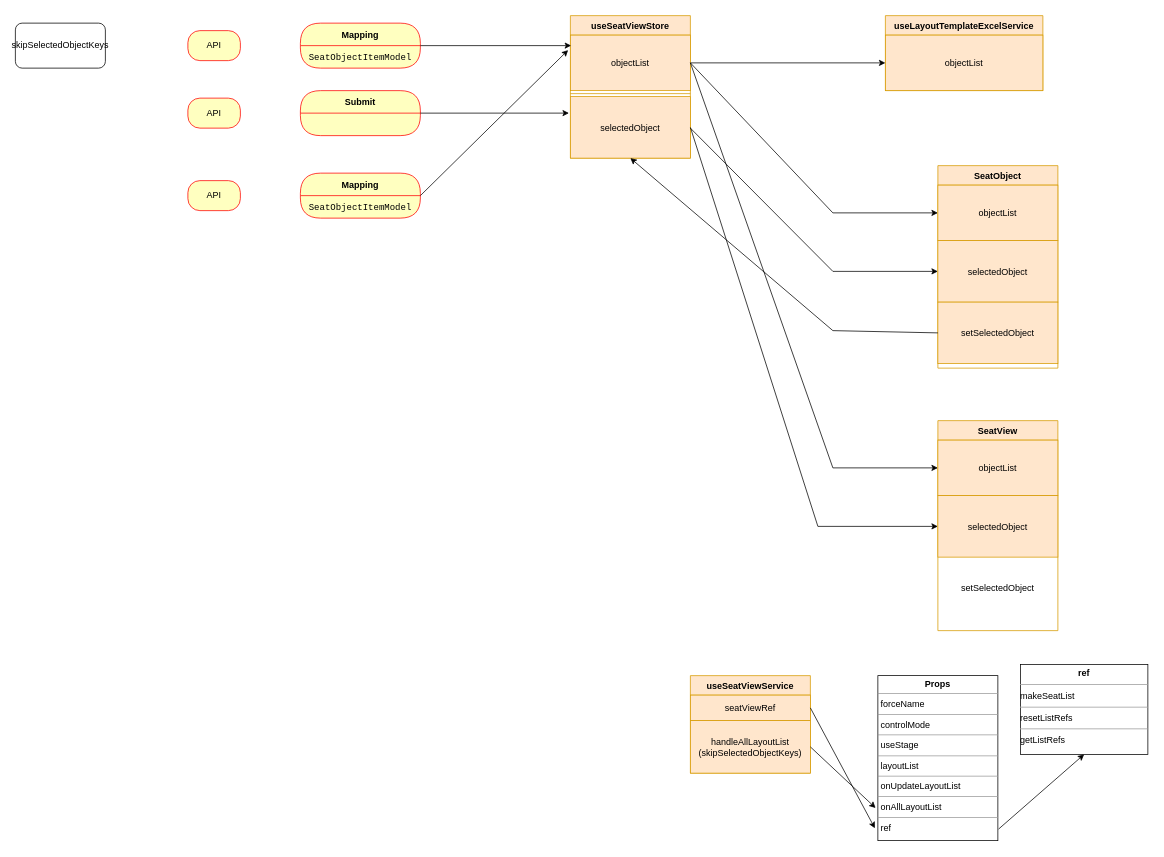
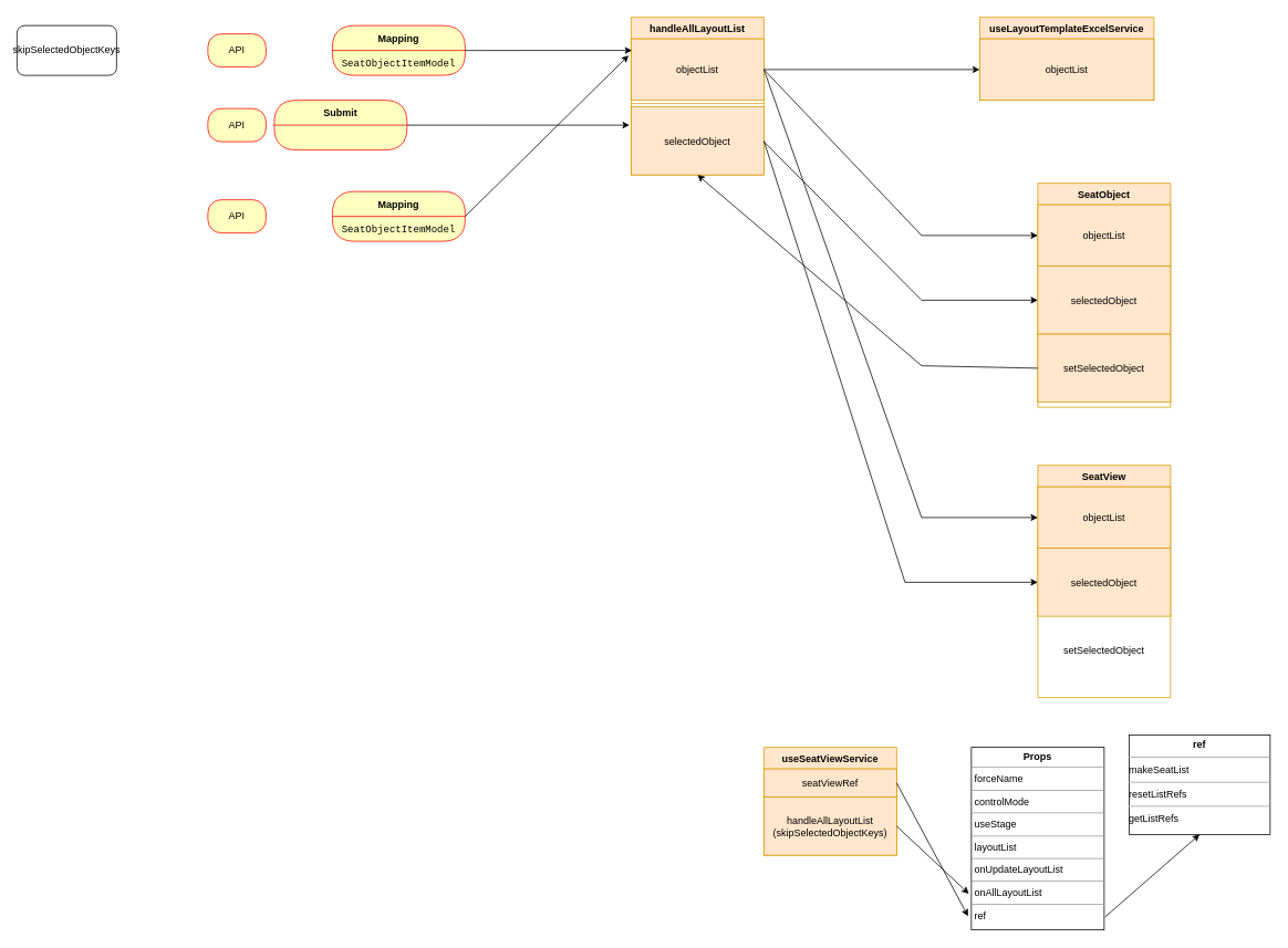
  <mxCell id="0" />
  <mxCell id="1" parent="0" />
- <mxCell id="2" value="useSeatViewStore" style="swimlane;fontStyle=1;align=center;verticalAlign=top;childLayout=stackLayout;horizontal=1;startSize=26;horizontalStack=0;resizeParent=1;resizeLast=0;collapsible=1;marginBottom=0;rounded=0;shadow=0;strokeWidth=1;fillColor=#ffe6cc;strokeColor=#d79b00;" parent="1" vertex="1"><mxGeometry x="760" y="20" width="160" height="190" as="geometry"><mxRectangle x="130" y="380" width="160" height="26" as="alternateBounds" /></mxGeometry></mxCell>
+ <mxCell id="2" value="handleAllLayoutList" style="swimlane;fontStyle=1;align=center;verticalAlign=top;childLayout=stackLayout;horizontal=1;startSize=26;horizontalStack=0;resizeParent=1;resizeLast=0;collapsible=1;marginBottom=0;rounded=0;shadow=0;strokeWidth=1;fillColor=#ffe6cc;strokeColor=#d79b00;" parent="1" vertex="1"><mxGeometry x="760" y="20" width="160" height="190" as="geometry"><mxRectangle x="130" y="380" width="160" height="26" as="alternateBounds" /></mxGeometry></mxCell>
  <mxCell id="3" value="objectList" style="text;align=center;verticalAlign=middle;spacingLeft=4;spacingRight=4;overflow=hidden;rotatable=0;points=[[0,0.5],[1,0.5]];portConstraint=eastwest;rounded=0;shadow=0;html=0;fillColor=#ffe6cc;strokeColor=#d79b00;" parent="2" vertex="1"><mxGeometry y="26" width="160" height="74" as="geometry" /></mxCell>
  <mxCell id="4" value="" style="line;html=1;strokeWidth=1;align=left;verticalAlign=middle;spacingTop=-1;spacingLeft=3;spacingRight=3;rotatable=0;labelPosition=right;points=[];portConstraint=eastwest;fillColor=#ffe6cc;strokeColor=#d79b00;" parent="2" vertex="1"><mxGeometry y="100" width="160" height="8" as="geometry" /></mxCell>
  <mxCell id="5" value="selectedObject" style="text;align=center;verticalAlign=middle;spacingLeft=4;spacingRight=4;overflow=hidden;rotatable=0;points=[[0,0.5],[1,0.5]];portConstraint=eastwest;fillColor=#ffe6cc;strokeColor=#d79b00;" parent="2" vertex="1"><mxGeometry y="108" width="160" height="82" as="geometry" /></mxCell>
  <mxCell id="6" value="skipSelectedObjectKeys" style="rounded=1;whiteSpace=wrap;html=1;" vertex="1" parent="1"><mxGeometry x="20" y="30" width="120" height="60" as="geometry" /></mxCell>
  <mxCell id="7" value="API" style="rounded=1;whiteSpace=wrap;html=1;arcSize=40;fontColor=#000000;fillColor=#ffffc0;strokeColor=#ff0000;" vertex="1" parent="1"><mxGeometry x="250" y="40" width="70" height="40" as="geometry" /></mxCell>
  <mxCell id="8" value="Mapping" style="swimlane;fontStyle=1;align=center;verticalAlign=middle;childLayout=stackLayout;horizontal=1;startSize=30;horizontalStack=0;resizeParent=0;resizeLast=1;container=0;fontColor=#000000;collapsible=0;rounded=1;arcSize=30;strokeColor=#ff0000;fillColor=#ffffc0;swimlaneFillColor=#ffffc0;dropTarget=0;" vertex="1" parent="1"><mxGeometry x="400" y="30" width="160" height="60" as="geometry" /></mxCell>
  <mxCell id="9" value="&lt;div style=&quot;font-family: Menlo, Monaco, &amp;quot;Courier New&amp;quot;, monospace; line-height: 18px;&quot;&gt;SeatObjectItemModel&lt;/div&gt;" style="text;html=1;strokeColor=none;fillColor=none;align=center;verticalAlign=middle;spacingLeft=4;spacingRight=4;whiteSpace=wrap;overflow=hidden;rotatable=0;fontColor=#000000;" vertex="1" parent="8"><mxGeometry y="30" width="160" height="30" as="geometry" /></mxCell>
  <mxCell id="10" value="" style="endArrow=classic;html=1;rounded=0;exitX=1;exitY=0;exitDx=0;exitDy=0;entryX=0.006;entryY=0.189;entryDx=0;entryDy=0;entryPerimeter=0;" edge="1" parent="1" source="9" target="3"><mxGeometry width="50" height="50" relative="1" as="geometry"><mxPoint x="340" y="570" as="sourcePoint" /><mxPoint x="390" y="520" as="targetPoint" /></mxGeometry></mxCell>
  <mxCell id="11" value="" style="endArrow=classic;html=1;rounded=0;exitX=1;exitY=0.5;exitDx=0;exitDy=0;entryX=0;entryY=0.5;entryDx=0;entryDy=0;" edge="1" parent="1" source="3" target="13"><mxGeometry width="50" height="50" relative="1" as="geometry"><mxPoint x="570" y="70" as="sourcePoint" /><mxPoint x="140" y="340" as="targetPoint" /><Array as="points"><mxPoint x="1110" y="283" /></Array></mxGeometry></mxCell>
  <mxCell id="12" value="SeatObject" style="swimlane;fontStyle=1;align=center;verticalAlign=top;childLayout=stackLayout;horizontal=1;startSize=26;horizontalStack=0;resizeParent=1;resizeLast=0;collapsible=1;marginBottom=0;rounded=0;shadow=0;strokeWidth=1;fillColor=#ffe6cc;strokeColor=#d79b00;" vertex="1" parent="1"><mxGeometry x="1250" y="220" width="160" height="270" as="geometry"><mxRectangle x="130" y="380" width="160" height="26" as="alternateBounds" /></mxGeometry></mxCell>
  <mxCell id="13" value="objectList" style="text;align=center;verticalAlign=middle;spacingLeft=4;spacingRight=4;overflow=hidden;rotatable=0;points=[[0,0.5],[1,0.5]];portConstraint=eastwest;rounded=0;shadow=0;html=0;fillColor=#ffe6cc;strokeColor=#d79b00;" vertex="1" parent="12"><mxGeometry y="26" width="160" height="74" as="geometry" /></mxCell>
  <mxCell id="14" value="selectedObject" style="text;align=center;verticalAlign=middle;spacingLeft=4;spacingRight=4;overflow=hidden;rotatable=0;points=[[0,0.5],[1,0.5]];portConstraint=eastwest;fillColor=#ffe6cc;strokeColor=#d79b00;" vertex="1" parent="12"><mxGeometry y="100" width="160" height="82" as="geometry" /></mxCell>
  <mxCell id="15" value="setSelectedObject" style="text;align=center;verticalAlign=middle;spacingLeft=4;spacingRight=4;overflow=hidden;rotatable=0;points=[[0,0.5],[1,0.5]];portConstraint=eastwest;fillColor=#ffe6cc;strokeColor=#d79b00;" vertex="1" parent="12"><mxGeometry y="182" width="160" height="82" as="geometry" /></mxCell>
  <mxCell id="16" value="" style="endArrow=classic;html=1;rounded=0;exitX=0;exitY=0.5;exitDx=0;exitDy=0;entryX=0.5;entryY=1;entryDx=0;entryDy=0;" edge="1" parent="1" source="15" target="2"><mxGeometry width="50" height="50" relative="1" as="geometry"><mxPoint x="790" y="560" as="sourcePoint" /><mxPoint x="920" y="170" as="targetPoint" /><Array as="points"><mxPoint x="1110" y="440" /></Array></mxGeometry></mxCell>
  <mxCell id="17" value="" style="endArrow=classic;html=1;rounded=0;entryX=0;entryY=0.5;entryDx=0;entryDy=0;" edge="1" parent="1" target="14"><mxGeometry width="50" height="50" relative="1" as="geometry"><mxPoint x="920" y="170" as="sourcePoint" /><mxPoint x="652" y="400" as="targetPoint" /><Array as="points"><mxPoint x="1110" y="361" /></Array></mxGeometry></mxCell>
  <mxCell id="18" value="SeatView" style="swimlane;fontStyle=1;align=center;verticalAlign=top;childLayout=stackLayout;horizontal=1;startSize=26;horizontalStack=0;resizeParent=1;resizeLast=0;collapsible=1;marginBottom=0;rounded=0;shadow=0;strokeWidth=1;fillColor=#ffe6cc;strokeColor=#d79b00;" vertex="1" parent="1"><mxGeometry x="1250" y="560" width="160" height="280" as="geometry"><mxRectangle x="130" y="380" width="160" height="26" as="alternateBounds" /></mxGeometry></mxCell>
  <mxCell id="19" value="objectList" style="text;align=center;verticalAlign=middle;spacingLeft=4;spacingRight=4;overflow=hidden;rotatable=0;points=[[0,0.5],[1,0.5]];portConstraint=eastwest;rounded=0;shadow=0;html=0;fillColor=#ffe6cc;strokeColor=#d79b00;" vertex="1" parent="18"><mxGeometry y="26" width="160" height="74" as="geometry" /></mxCell>
  <mxCell id="20" value="selectedObject" style="text;align=center;verticalAlign=middle;spacingLeft=4;spacingRight=4;overflow=hidden;rotatable=0;points=[[0,0.5],[1,0.5]];portConstraint=eastwest;fillColor=#ffe6cc;strokeColor=#d79b00;" vertex="1" parent="18"><mxGeometry y="100" width="160" height="82" as="geometry" /></mxCell>
  <mxCell id="21" value="setSelectedObject" style="text;align=center;verticalAlign=middle;spacingLeft=4;spacingRight=4;overflow=hidden;rotatable=0;points=[[0,0.5],[1,0.5]];portConstraint=eastwest;" vertex="1" parent="18"><mxGeometry y="182" width="160" height="82" as="geometry" /></mxCell>
  <mxCell id="22" value="" style="endArrow=classic;html=1;rounded=0;exitX=1;exitY=0.5;exitDx=0;exitDy=0;entryX=0;entryY=0.5;entryDx=0;entryDy=0;" edge="1" parent="1" source="3" target="19"><mxGeometry width="50" height="50" relative="1" as="geometry"><mxPoint x="769" y="77" as="sourcePoint" /><mxPoint x="652" y="400" as="targetPoint" /><Array as="points"><mxPoint x="1110" y="623" /></Array></mxGeometry></mxCell>
  <mxCell id="23" value="" style="endArrow=classic;html=1;rounded=0;exitX=1;exitY=0.5;exitDx=0;exitDy=0;entryX=0;entryY=0.5;entryDx=0;entryDy=0;" edge="1" parent="1" source="5" target="20"><mxGeometry width="50" height="50" relative="1" as="geometry"><mxPoint x="930" y="93" as="sourcePoint" /><mxPoint x="1260" y="680" as="targetPoint" /><Array as="points"><mxPoint x="1090" y="701" /></Array></mxGeometry></mxCell>
  <mxCell id="24" value="API" style="rounded=1;whiteSpace=wrap;html=1;arcSize=40;fontColor=#000000;fillColor=#ffffc0;strokeColor=#ff0000;" vertex="1" parent="1"><mxGeometry x="250" y="130" width="70" height="40" as="geometry" /></mxCell>
- <mxCell id="25" value="Submit" style="swimlane;fontStyle=1;align=center;verticalAlign=middle;childLayout=stackLayout;horizontal=1;startSize=30;horizontalStack=0;resizeParent=0;resizeLast=1;container=0;fontColor=#000000;collapsible=0;rounded=1;arcSize=30;strokeColor=#ff0000;fillColor=#ffffc0;swimlaneFillColor=#ffffc0;dropTarget=0;" vertex="1" parent="1"><mxGeometry x="400" y="120" width="160" height="60" as="geometry" /></mxCell>
+ <mxCell id="25" value="Submit" style="swimlane;fontStyle=1;align=center;verticalAlign=middle;childLayout=stackLayout;horizontal=1;startSize=30;horizontalStack=0;resizeParent=0;resizeLast=1;container=0;fontColor=#000000;collapsible=0;rounded=1;arcSize=30;strokeColor=#ff0000;fillColor=#ffffc0;swimlaneFillColor=#ffffc0;dropTarget=0;" vertex="1" parent="1"><mxGeometry x="330" y="120" width="160" height="60" as="geometry" /></mxCell>
  <mxCell id="26" value="" style="endArrow=classic;html=1;rounded=0;exitX=1;exitY=0.5;exitDx=0;exitDy=0;entryX=-0.012;entryY=0.268;entryDx=0;entryDy=0;entryPerimeter=0;" edge="1" parent="1" source="25" target="5"><mxGeometry width="50" height="50" relative="1" as="geometry"><mxPoint x="570" y="70" as="sourcePoint" /><mxPoint x="771" y="70" as="targetPoint" /></mxGeometry></mxCell>
  <mxCell id="27" value="useLayoutTemplateExcelService" style="swimlane;fontStyle=1;align=center;verticalAlign=top;childLayout=stackLayout;horizontal=1;startSize=26;horizontalStack=0;resizeParent=1;resizeLast=0;collapsible=1;marginBottom=0;rounded=0;shadow=0;strokeWidth=1;fillColor=#ffe6cc;strokeColor=#d79b00;" vertex="1" parent="1"><mxGeometry x="1180" y="20" width="210" height="100" as="geometry"><mxRectangle x="130" y="380" width="160" height="26" as="alternateBounds" /></mxGeometry></mxCell>
  <mxCell id="28" value="objectList" style="text;align=center;verticalAlign=middle;spacingLeft=4;spacingRight=4;overflow=hidden;rotatable=0;points=[[0,0.5],[1,0.5]];portConstraint=eastwest;rounded=0;shadow=0;html=0;fillColor=#ffe6cc;strokeColor=#d79b00;" vertex="1" parent="27"><mxGeometry y="26" width="210" height="74" as="geometry" /></mxCell>
  <mxCell id="29" value="" style="endArrow=classic;html=1;rounded=0;entryX=0;entryY=0.5;entryDx=0;entryDy=0;exitX=1;exitY=0.5;exitDx=0;exitDy=0;" edge="1" parent="1" source="3" target="28"><mxGeometry width="50" height="50" relative="1" as="geometry"><mxPoint x="758" y="94" as="sourcePoint" /><mxPoint x="652" y="610" as="targetPoint" /><Array as="points" /></mxGeometry></mxCell>
  <mxCell id="30" value="API" style="rounded=1;whiteSpace=wrap;html=1;arcSize=40;fontColor=#000000;fillColor=#ffffc0;strokeColor=#ff0000;" vertex="1" parent="1"><mxGeometry x="250" y="240" width="70" height="40" as="geometry" /></mxCell>
  <mxCell id="31" value="Mapping" style="swimlane;fontStyle=1;align=center;verticalAlign=middle;childLayout=stackLayout;horizontal=1;startSize=30;horizontalStack=0;resizeParent=0;resizeLast=1;container=0;fontColor=#000000;collapsible=0;rounded=1;arcSize=30;strokeColor=#ff0000;fillColor=#ffffc0;swimlaneFillColor=#ffffc0;dropTarget=0;" vertex="1" parent="1"><mxGeometry x="400" y="230" width="160" height="60" as="geometry" /></mxCell>
  <mxCell id="32" value="&lt;div style=&quot;font-family: Menlo, Monaco, &amp;quot;Courier New&amp;quot;, monospace; line-height: 18px;&quot;&gt;SeatObjectItemModel&lt;/div&gt;" style="text;html=1;strokeColor=none;fillColor=none;align=center;verticalAlign=middle;spacingLeft=4;spacingRight=4;whiteSpace=wrap;overflow=hidden;rotatable=0;fontColor=#000000;" vertex="1" parent="31"><mxGeometry y="30" width="160" height="30" as="geometry" /></mxCell>
  <mxCell id="33" value="" style="endArrow=classic;html=1;rounded=0;exitX=1;exitY=0;exitDx=0;exitDy=0;entryX=-0.019;entryY=0.27;entryDx=0;entryDy=0;entryPerimeter=0;" edge="1" parent="1" source="32" target="3"><mxGeometry width="50" height="50" relative="1" as="geometry"><mxPoint x="570" y="70" as="sourcePoint" /><mxPoint x="771" y="70" as="targetPoint" /></mxGeometry></mxCell>
  <mxCell id="34" value="&lt;p style=&quot;margin:0px;margin-top:4px;text-align:center;&quot;&gt;&lt;b&gt;Props&lt;/b&gt;&lt;/p&gt;&lt;hr size=&quot;1&quot;&gt;&lt;p style=&quot;margin:0px;margin-left:4px;&quot;&gt;forceName&lt;/p&gt;&lt;hr size=&quot;1&quot;&gt;&lt;p style=&quot;margin:0px;margin-left:4px;&quot;&gt;controlMode&lt;/p&gt;&lt;hr style=&quot;border-color: var(--border-color);&quot; size=&quot;1&quot;&gt;&lt;p style=&quot;border-color: var(--border-color); margin: 0px 0px 0px 4px;&quot;&gt;&lt;span style=&quot;background-color: initial;&quot;&gt;useStage&lt;/span&gt;&lt;br&gt;&lt;/p&gt;&lt;hr style=&quot;border-color: var(--border-color);&quot; size=&quot;1&quot;&gt;&lt;p style=&quot;border-color: var(--border-color); margin: 0px 0px 0px 4px;&quot;&gt;layoutList&lt;/p&gt;&lt;hr style=&quot;border-color: var(--border-color);&quot; size=&quot;1&quot;&gt;&lt;p style=&quot;border-color: var(--border-color); margin: 0px 0px 0px 4px;&quot;&gt;onUpdateLayoutList&lt;/p&gt;&lt;hr style=&quot;border-color: var(--border-color);&quot; size=&quot;1&quot;&gt;&lt;p style=&quot;border-color: var(--border-color); margin: 0px 0px 0px 4px;&quot;&gt;onAllLayoutList&lt;/p&gt;&lt;hr style=&quot;border-color: var(--border-color);&quot; size=&quot;1&quot;&gt;&lt;p style=&quot;border-color: var(--border-color); margin: 0px 0px 0px 4px;&quot;&gt;ref&lt;/p&gt;" style="verticalAlign=top;align=left;overflow=fill;fontSize=12;fontFamily=Helvetica;html=1;whiteSpace=wrap;" vertex="1" parent="1"><mxGeometry x="1170" y="900" width="160" height="220" as="geometry" /></mxCell>
  <mxCell id="35" value="&lt;p style=&quot;text-align: center; margin: 4px 0px 0px; line-height: 140%;&quot;&gt;&lt;b&gt;&lt;font face=&quot;Helvetica&quot;&gt;ref&lt;/font&gt;&lt;/b&gt;&lt;/p&gt;&lt;hr style=&quot;text-align: center; line-height: 140%;&quot; size=&quot;1&quot;&gt;&lt;div style=&quot;line-height: 140%;&quot;&gt;&lt;font face=&quot;Helvetica&quot;&gt;makeSeatList&lt;/font&gt;&lt;/div&gt;&lt;hr style=&quot;line-height: 140%;&quot; size=&quot;1&quot;&gt;&lt;div style=&quot;line-height: 140%;&quot;&gt;&lt;font face=&quot;Helvetica&quot;&gt;resetListRefs&lt;/font&gt;&lt;/div&gt;&lt;hr style=&quot;border-color: var(--border-color); line-height: 140%;&quot; size=&quot;1&quot;&gt;&lt;div style=&quot;line-height: 140%;&quot;&gt;&lt;font face=&quot;Helvetica&quot;&gt;getListRefs&lt;/font&gt;&lt;/div&gt;&lt;p style=&quot;border-color: var(--border-color); margin: 0px 0px 0px 4px; line-height: 140%;&quot;&gt;&lt;br&gt;&lt;/p&gt;&lt;p style=&quot;border-color: var(--border-color); margin: 0px 0px 0px 4px; line-height: 140%;&quot;&gt;&lt;br style=&quot;border-color: var(--border-color);&quot;&gt;&lt;/p&gt;&lt;p style=&quot;border-color: var(--border-color); margin: 0px 0px 0px 4px; line-height: 140%;&quot;&gt;&lt;br style=&quot;border-color: var(--border-color);&quot;&gt;&lt;/p&gt;&lt;p style=&quot;border-color: var(--border-color); margin: 0px 0px 0px 4px; line-height: 140%;&quot;&gt;&lt;br style=&quot;border-color: var(--border-color);&quot;&gt;&lt;/p&gt;&lt;p style=&quot;border-color: var(--border-color); margin: 0px 0px 0px 4px; line-height: 140%;&quot;&gt;&lt;br style=&quot;border-color: var(--border-color);&quot;&gt;&lt;/p&gt;" style="verticalAlign=top;align=left;overflow=fill;fontSize=12;fontFamily=Helvetica;html=1;whiteSpace=wrap;spacing=2;spacingLeft=0;horizontal=1;" vertex="1" parent="1"><mxGeometry x="1360" y="885" width="170" height="120" as="geometry" /></mxCell>
  <mxCell id="36" value="useSeatViewService" style="swimlane;fontStyle=1;align=center;verticalAlign=top;childLayout=stackLayout;horizontal=1;startSize=26;horizontalStack=0;resizeParent=1;resizeLast=0;collapsible=1;marginBottom=0;rounded=0;shadow=0;strokeWidth=1;fillColor=#ffe6cc;strokeColor=#d79b00;" vertex="1" parent="1"><mxGeometry x="920" y="900" width="160" height="130" as="geometry"><mxRectangle x="130" y="380" width="160" height="26" as="alternateBounds" /></mxGeometry></mxCell>
  <mxCell id="37" value="seatViewRef" style="text;align=center;verticalAlign=middle;spacingLeft=4;spacingRight=4;overflow=hidden;rotatable=0;points=[[0,0.5],[1,0.5]];portConstraint=eastwest;rounded=0;shadow=0;html=0;fillColor=#ffe6cc;strokeColor=#d79b00;" vertex="1" parent="36"><mxGeometry y="26" width="160" height="34" as="geometry" /></mxCell>
  <mxCell id="38" value="handleAllLayoutList&#10;(skipSelectedObjectKeys)" style="text;align=center;verticalAlign=middle;spacingLeft=4;spacingRight=4;overflow=hidden;rotatable=0;points=[[0,0.5],[1,0.5]];portConstraint=eastwest;fillColor=#ffe6cc;strokeColor=#d79b00;" vertex="1" parent="36"><mxGeometry y="60" width="160" height="70" as="geometry" /></mxCell>
  <mxCell id="39" value="" style="endArrow=classic;html=1;rounded=0;exitX=1;exitY=0.5;exitDx=0;exitDy=0;entryX=-0.025;entryY=0.925;entryDx=0;entryDy=0;entryPerimeter=0;" edge="1" parent="1" source="37" target="34"><mxGeometry width="50" height="50" relative="1" as="geometry"><mxPoint x="910" y="1010" as="sourcePoint" /><mxPoint x="960" y="960" as="targetPoint" /></mxGeometry></mxCell>
  <mxCell id="40" value="" style="endArrow=classic;html=1;rounded=0;exitX=1.006;exitY=0.93;exitDx=0;exitDy=0;entryX=0.5;entryY=1;entryDx=0;entryDy=0;exitPerimeter=0;" edge="1" parent="1" source="34" target="35"><mxGeometry width="50" height="50" relative="1" as="geometry"><mxPoint x="1090" y="953" as="sourcePoint" /><mxPoint x="1176" y="1114" as="targetPoint" /></mxGeometry></mxCell>
  <mxCell id="41" value="" style="endArrow=classic;html=1;rounded=0;exitX=1;exitY=0.5;exitDx=0;exitDy=0;entryX=-0.019;entryY=0.802;entryDx=0;entryDy=0;entryPerimeter=0;" edge="1" parent="1" source="38" target="34"><mxGeometry width="50" height="50" relative="1" as="geometry"><mxPoint x="1090" y="953" as="sourcePoint" /><mxPoint x="1176" y="1114" as="targetPoint" /></mxGeometry></mxCell>
